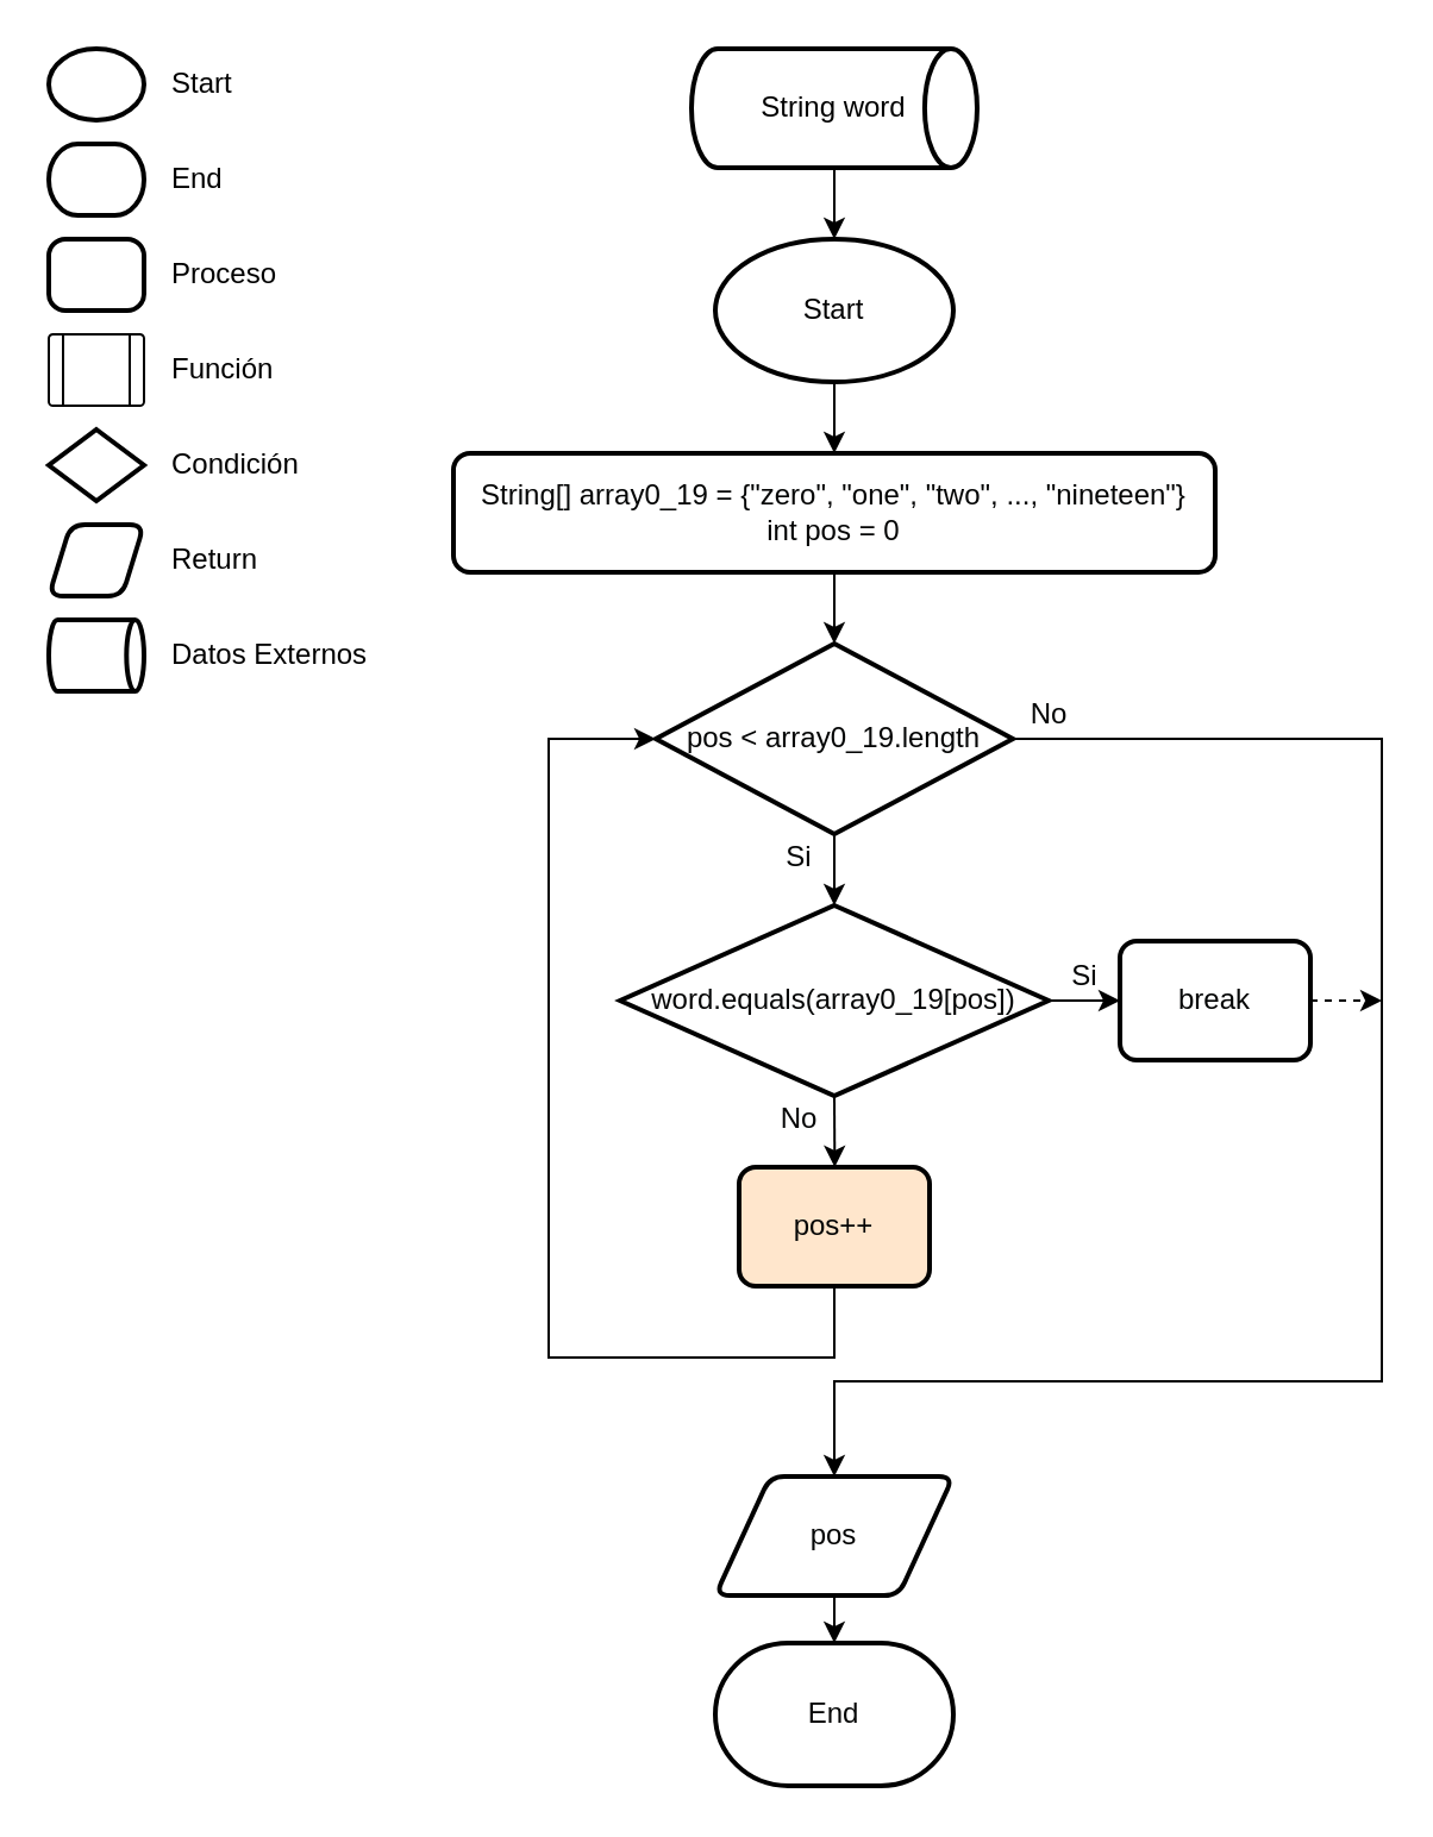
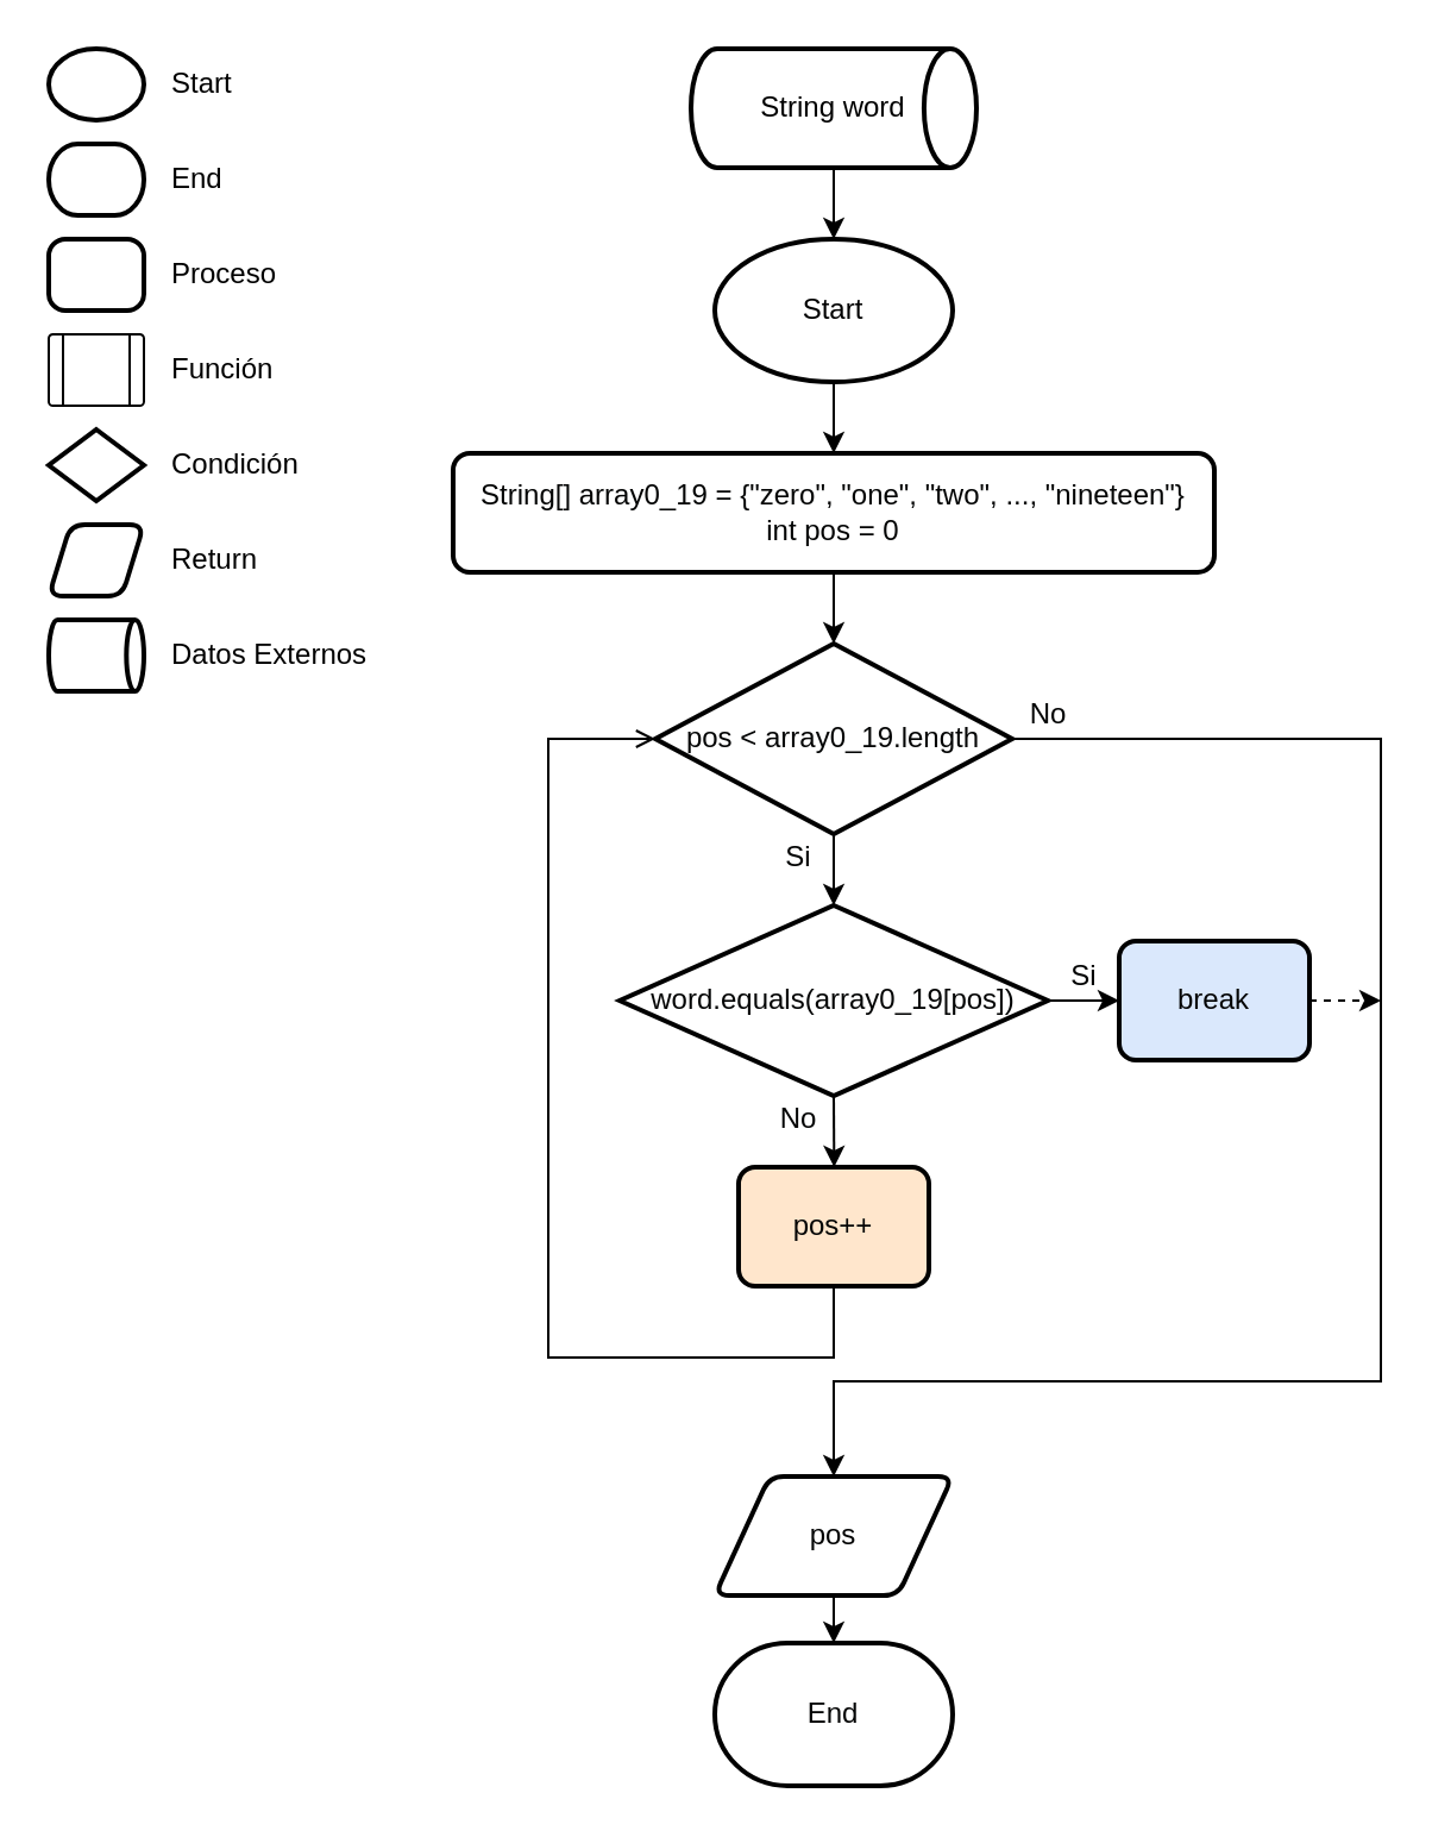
  <mxCell id="0" />
  <mxCell id="1" parent="0" />
  <mxCell id="2" value="" style="strokeWidth=2;html=1;shape=mxgraph.flowchart.start_1;whiteSpace=wrap;fillColor=default;align=center;" vertex="1" parent="1"><mxGeometry x="20" y="20" width="40" height="30" as="geometry" /></mxCell>
  <mxCell id="3" value="" style="strokeWidth=2;html=1;shape=mxgraph.flowchart.terminator;whiteSpace=wrap;fillColor=default;align=center;" vertex="1" parent="1"><mxGeometry x="20" y="60" width="40" height="30" as="geometry" /></mxCell>
  <mxCell id="4" value="" style="rounded=1;whiteSpace=wrap;html=1;absoluteArcSize=1;arcSize=14;strokeWidth=2;fillColor=default;align=center;" vertex="1" parent="1"><mxGeometry x="20" y="100" width="40" height="30" as="geometry" /></mxCell>
  <mxCell id="5" value="" style="verticalLabelPosition=bottom;verticalAlign=top;html=1;shape=process;whiteSpace=wrap;rounded=1;size=0.14;arcSize=6;fillColor=default;" vertex="1" parent="1"><mxGeometry x="20" y="140" width="40" height="30" as="geometry" /></mxCell>
  <mxCell id="6" value="&lt;div align=&quot;left&quot;&gt;Start&lt;/div&gt;" style="text;html=1;align=left;verticalAlign=middle;resizable=0;points=[];autosize=1;strokeColor=none;fillColor=none;" vertex="1" parent="1"><mxGeometry x="70" y="25" width="40" height="20" as="geometry" /></mxCell>
  <mxCell id="7" value="&lt;div align=&quot;left&quot;&gt;End&lt;/div&gt;" style="text;html=1;align=left;verticalAlign=middle;resizable=0;points=[];autosize=1;strokeColor=none;fillColor=none;" vertex="1" parent="1"><mxGeometry x="70" y="65" width="40" height="20" as="geometry" /></mxCell>
  <mxCell id="8" value="&lt;div align=&quot;left&quot;&gt;Proceso&lt;/div&gt;" style="text;html=1;align=left;verticalAlign=middle;resizable=0;points=[];autosize=1;strokeColor=none;fillColor=none;" vertex="1" parent="1"><mxGeometry x="70" y="105" width="60" height="20" as="geometry" /></mxCell>
  <mxCell id="9" value="Función" style="text;html=1;align=left;verticalAlign=middle;resizable=0;points=[];autosize=1;strokeColor=none;fillColor=none;" vertex="1" parent="1"><mxGeometry x="70" y="145" width="60" height="20" as="geometry" /></mxCell>
  <mxCell id="10" value="" style="strokeWidth=2;html=1;shape=mxgraph.flowchart.decision;whiteSpace=wrap;fillColor=default;align=left;" vertex="1" parent="1"><mxGeometry x="20" y="180" width="40" height="30" as="geometry" /></mxCell>
  <mxCell id="11" value="Condición" style="text;html=1;align=left;verticalAlign=middle;resizable=0;points=[];autosize=1;strokeColor=none;fillColor=none;" vertex="1" parent="1"><mxGeometry x="70" y="185" width="70" height="20" as="geometry" /></mxCell>
  <mxCell id="12" value="" style="shape=parallelogram;html=1;strokeWidth=2;perimeter=parallelogramPerimeter;whiteSpace=wrap;rounded=1;arcSize=12;size=0.23;fillColor=default;align=center;" vertex="1" parent="1"><mxGeometry x="20" y="220" width="40" height="30" as="geometry" /></mxCell>
  <mxCell id="13" value="Return" style="text;html=1;align=left;verticalAlign=middle;resizable=0;points=[];autosize=1;strokeColor=none;fillColor=none;" vertex="1" parent="1"><mxGeometry x="70" y="225" width="50" height="20" as="geometry" /></mxCell>
  <mxCell id="14" style="edgeStyle=orthogonalEdgeStyle;rounded=0;orthogonalLoop=1;jettySize=auto;html=1;exitX=0.5;exitY=1;exitDx=0;exitDy=0;exitPerimeter=0;fontFamily=Helvetica;fontColor=#040505;endArrow=classic;endFill=1;" edge="1" parent="1" source="15" target="21"><mxGeometry relative="1" as="geometry" /></mxCell>
  <mxCell id="15" value="Start" style="strokeWidth=2;html=1;shape=mxgraph.flowchart.start_1;whiteSpace=wrap;fillColor=default;align=center;" vertex="1" parent="1"><mxGeometry x="300" y="100" width="100" height="60" as="geometry" /></mxCell>
  <mxCell id="16" value="" style="strokeWidth=2;html=1;shape=mxgraph.flowchart.direct_data;whiteSpace=wrap;" vertex="1" parent="1"><mxGeometry x="20" y="260" width="40" height="30" as="geometry" /></mxCell>
  <mxCell id="17" value="Datos Externos" style="text;html=1;align=left;verticalAlign=middle;resizable=0;points=[];autosize=1;strokeColor=none;fillColor=none;" vertex="1" parent="1"><mxGeometry x="70" y="265" width="100" height="20" as="geometry" /></mxCell>
  <mxCell id="18" style="edgeStyle=orthogonalEdgeStyle;rounded=0;orthogonalLoop=1;jettySize=auto;html=1;exitX=0.5;exitY=1;exitDx=0;exitDy=0;exitPerimeter=0;entryX=0.5;entryY=0;entryDx=0;entryDy=0;entryPerimeter=0;" edge="1" parent="1" source="19" target="15"><mxGeometry relative="1" as="geometry" /></mxCell>
  <mxCell id="19" value="String word" style="strokeWidth=2;html=1;shape=mxgraph.flowchart.direct_data;whiteSpace=wrap;" vertex="1" parent="1"><mxGeometry x="290" y="20" width="120" height="50" as="geometry" /></mxCell>
  <mxCell id="20" style="edgeStyle=orthogonalEdgeStyle;rounded=0;orthogonalLoop=1;jettySize=auto;html=1;exitX=0.5;exitY=1;exitDx=0;exitDy=0;entryX=0.5;entryY=0;entryDx=0;entryDy=0;entryPerimeter=0;fontFamily=Helvetica;fontColor=#040505;endArrow=classic;endFill=1;" edge="1" parent="1" source="21" target="24"><mxGeometry relative="1" as="geometry" /></mxCell>
  <mxCell id="21" value="&lt;div&gt;String[] array0_19 = {&quot;zero&quot;, &quot;one&quot;, &quot;two&quot;, ..., &quot;nineteen&quot;}&lt;br&gt;&lt;/div&gt;int pos = 0" style="rounded=1;whiteSpace=wrap;html=1;absoluteArcSize=1;arcSize=14;strokeWidth=2;labelBackgroundColor=none;fontFamily=Helvetica;fontColor=#040505;" vertex="1" parent="1"><mxGeometry x="190" y="190" width="320" height="50" as="geometry" /></mxCell>
  <mxCell id="22" style="edgeStyle=orthogonalEdgeStyle;rounded=0;orthogonalLoop=1;jettySize=auto;html=1;exitX=0.5;exitY=1;exitDx=0;exitDy=0;exitPerimeter=0;entryX=0.5;entryY=0;entryDx=0;entryDy=0;entryPerimeter=0;fontFamily=Helvetica;fontColor=#040505;endArrow=classic;endFill=1;" edge="1" parent="1" source="24" target="29"><mxGeometry relative="1" as="geometry" /></mxCell>
  <mxCell id="23" style="edgeStyle=orthogonalEdgeStyle;rounded=0;orthogonalLoop=1;jettySize=auto;html=1;exitX=1;exitY=0.5;exitDx=0;exitDy=0;exitPerimeter=0;fontFamily=Helvetica;fontColor=#040505;endArrow=classic;endFill=1;entryX=0.5;entryY=0;entryDx=0;entryDy=0;" edge="1" parent="1" source="24" target="35"><mxGeometry relative="1" as="geometry"><mxPoint x="490" y="570" as="targetPoint" /><Array as="points"><mxPoint x="580" y="310" /><mxPoint x="580" y="580" /><mxPoint x="350" y="580" /></Array></mxGeometry></mxCell>
  <mxCell id="24" value="pos &amp;lt; array0_19.length" style="strokeWidth=2;html=1;shape=mxgraph.flowchart.decision;whiteSpace=wrap;labelBackgroundColor=none;fontFamily=Helvetica;fontColor=#040505;" vertex="1" parent="1"><mxGeometry x="275" y="270" width="150" height="80" as="geometry" /></mxCell>
  <mxCell id="25" value="No" style="text;html=1;align=center;verticalAlign=middle;resizable=0;points=[];autosize=1;strokeColor=none;fillColor=none;fontFamily=Helvetica;fontColor=#040505;" vertex="1" parent="1"><mxGeometry x="425" y="290" width="30" height="20" as="geometry" /></mxCell>
  <mxCell id="26" value="Si" style="text;html=1;align=center;verticalAlign=middle;resizable=0;points=[];autosize=1;strokeColor=none;fillColor=none;fontFamily=Helvetica;fontColor=#040505;" vertex="1" parent="1"><mxGeometry x="320" y="350" width="30" height="20" as="geometry" /></mxCell>
  <mxCell id="27" style="edgeStyle=orthogonalEdgeStyle;rounded=0;orthogonalLoop=1;jettySize=auto;html=1;exitX=0.5;exitY=1;exitDx=0;exitDy=0;exitPerimeter=0;fontFamily=Helvetica;fontColor=#040505;endArrow=classic;endFill=1;" edge="1" parent="1" source="29"><mxGeometry relative="1" as="geometry"><mxPoint x="350.172" y="490" as="targetPoint" /></mxGeometry></mxCell>
  <mxCell id="28" style="edgeStyle=orthogonalEdgeStyle;rounded=0;orthogonalLoop=1;jettySize=auto;html=1;exitX=1;exitY=0.5;exitDx=0;exitDy=0;exitPerimeter=0;entryX=0;entryY=0.5;entryDx=0;entryDy=0;fontFamily=Helvetica;fontColor=#040505;endArrow=classic;endFill=1;" edge="1" parent="1" source="29" target="38"><mxGeometry relative="1" as="geometry" /></mxCell>
  <mxCell id="29" value="word.equals(array0_19[pos])" style="strokeWidth=2;html=1;shape=mxgraph.flowchart.decision;whiteSpace=wrap;labelBackgroundColor=none;fontFamily=Helvetica;fontColor=#040505;" vertex="1" parent="1"><mxGeometry x="260" y="380" width="180" height="80" as="geometry" /></mxCell>
  <mxCell id="30" value="Si" style="text;html=1;align=center;verticalAlign=middle;resizable=0;points=[];autosize=1;strokeColor=none;fillColor=none;fontFamily=Helvetica;fontColor=#040505;" vertex="1" parent="1"><mxGeometry x="440" y="400" width="30" height="20" as="geometry" /></mxCell>
  <mxCell id="31" value="No" style="text;html=1;align=center;verticalAlign=middle;resizable=0;points=[];autosize=1;strokeColor=none;fillColor=none;fontFamily=Helvetica;fontColor=#040505;" vertex="1" parent="1"><mxGeometry x="320" y="460" width="30" height="20" as="geometry" /></mxCell>
- <mxCell id="32" style="edgeStyle=orthogonalEdgeStyle;rounded=0;orthogonalLoop=1;jettySize=auto;html=1;exitX=0.5;exitY=1;exitDx=0;exitDy=0;entryX=0;entryY=0.5;entryDx=0;entryDy=0;entryPerimeter=0;fontFamily=Helvetica;fontColor=#040505;endArrow=classic;endFill=1;" edge="1" parent="1" source="33" target="24"><mxGeometry relative="1" as="geometry"><Array as="points"><mxPoint x="350" y="570" /><mxPoint x="230" y="570" /><mxPoint x="230" y="310" /></Array></mxGeometry></mxCell>
+ <mxCell id="32" style="edgeStyle=orthogonalEdgeStyle;rounded=0;orthogonalLoop=1;jettySize=auto;html=1;exitX=0.5;exitY=1;exitDx=0;exitDy=0;entryX=0;entryY=0.5;entryDx=0;entryDy=0;entryPerimeter=0;fontFamily=Helvetica;fontColor=#040505;endArrow=open;endFill=1;" edge="1" parent="1" source="33" target="24"><mxGeometry relative="1" as="geometry"><Array as="points"><mxPoint x="350" y="570" /><mxPoint x="230" y="570" /><mxPoint x="230" y="310" /></Array></mxGeometry></mxCell>
  <mxCell id="33" value="pos++" style="rounded=1;whiteSpace=wrap;html=1;absoluteArcSize=1;arcSize=14;strokeWidth=2;labelBackgroundColor=none;fontFamily=Helvetica;fontColor=#040505;fillColor=#ffe6cc;" vertex="1" parent="1"><mxGeometry x="310" y="490" width="80" height="50" as="geometry" /></mxCell>
  <mxCell id="34" value="" style="edgeStyle=orthogonalEdgeStyle;rounded=0;orthogonalLoop=1;jettySize=auto;html=1;fontFamily=Helvetica;fontColor=#040505;endArrow=classic;endFill=1;" edge="1" parent="1" source="35" target="36"><mxGeometry relative="1" as="geometry" /></mxCell>
  <mxCell id="35" value="pos" style="shape=parallelogram;html=1;strokeWidth=2;perimeter=parallelogramPerimeter;whiteSpace=wrap;rounded=1;arcSize=12;size=0.23;labelBackgroundColor=none;fontFamily=Helvetica;fontColor=#040505;" vertex="1" parent="1"><mxGeometry x="300" y="620" width="100" height="50" as="geometry" /></mxCell>
  <mxCell id="36" value="End" style="strokeWidth=2;html=1;shape=mxgraph.flowchart.terminator;whiteSpace=wrap;labelBackgroundColor=none;fontFamily=Helvetica;fontColor=#040505;" vertex="1" parent="1"><mxGeometry x="300" y="690" width="100" height="60" as="geometry" /></mxCell>
  <mxCell id="37" style="edgeStyle=orthogonalEdgeStyle;rounded=0;orthogonalLoop=1;jettySize=auto;html=1;exitX=1;exitY=0.5;exitDx=0;exitDy=0;fontFamily=Helvetica;fontColor=#040505;endArrow=classic;endFill=1;dashed=1;" edge="1" parent="1" source="38"><mxGeometry relative="1" as="geometry"><mxPoint x="580" y="420.19" as="targetPoint" /></mxGeometry></mxCell>
- <mxCell id="38" value="break" style="rounded=1;whiteSpace=wrap;html=1;absoluteArcSize=1;arcSize=14;strokeWidth=2;labelBackgroundColor=none;fontFamily=Helvetica;fontColor=#040505;" vertex="1" parent="1"><mxGeometry x="470" y="395" width="80" height="50" as="geometry" /></mxCell>
+ <mxCell id="38" value="break" style="rounded=1;whiteSpace=wrap;html=1;absoluteArcSize=1;arcSize=14;strokeWidth=2;labelBackgroundColor=none;fontFamily=Helvetica;fontColor=#040505;fillColor=#dae8fc;" vertex="1" parent="1"><mxGeometry x="470" y="395" width="80" height="50" as="geometry" /></mxCell>
